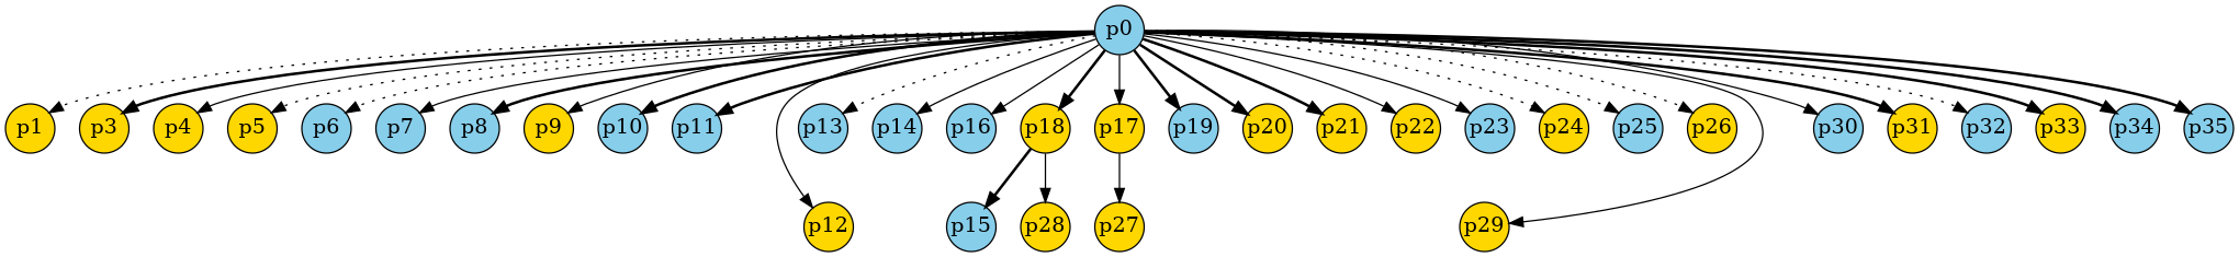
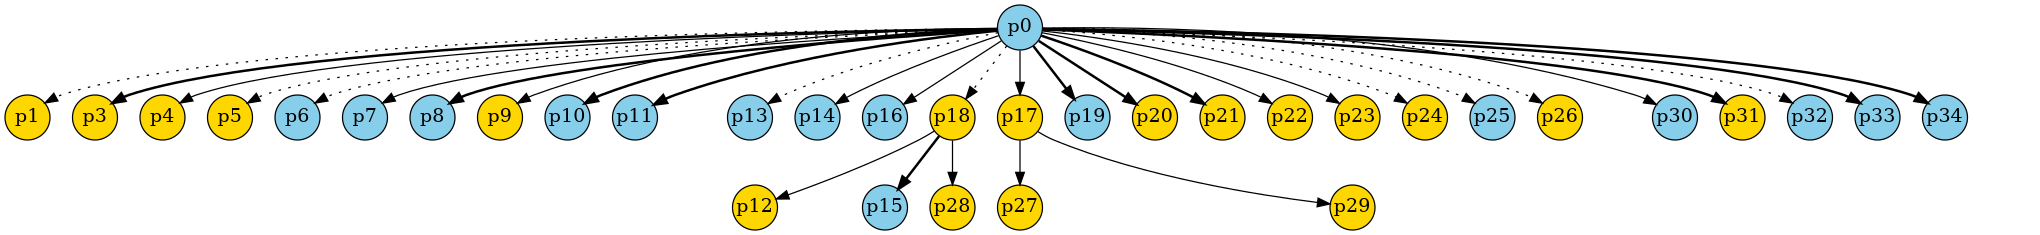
  digraph {
    node [fillcolor=skyblue fixedsize=true fontsize=15 style=filled]
    edge [style=bold]
    p0 [height=0.5 width=0.5]
    p1 [fillcolor=gold height=0.5 width=0.5]
    p3 [fillcolor=gold height=0.5 width=0.5]
    p4 [fillcolor=gold height=0.5 width=0.5]
    p5 [fillcolor=gold height=0.5 width=0.5]
    p6 [height=0.5 width=0.5]
    p7 [height=0.5 width=0.5]
    p8 [height=0.5 width=0.5]
    p9 [fillcolor=gold height=0.5 width=0.5]
    p10 [height=0.5 width=0.5]
    p11 [height=0.5 width=0.5]
    p12 [fillcolor=gold height=0.5 width=0.5]
    p13 [height=0.5 width=0.5]
    p14 [height=0.5 width=0.5]
    p16 [height=0.5 width=0.5]
    p17 [fillcolor=gold height=0.5 width=0.5]
    p18 [fillcolor=gold height=0.5 width=0.5]
    p19 [height=0.5 width=0.5]
    p20 [fillcolor=gold height=0.5 width=0.5]
    p21 [fillcolor=gold height=0.5 width=0.5]
    p22 [fillcolor=gold height=0.5 width=0.5]
-   p23 [height=0.5 width=0.5]
+   p23 [fillcolor=gold height=0.5 width=0.5]
    p24 [fillcolor=gold height=0.5 width=0.5]
    p25 [height=0.5 width=0.5]
    p26 [fillcolor=gold height=0.5 width=0.5]
    p29 [fillcolor=gold height=0.5 width=0.5]
    p30 [height=0.5 width=0.5]
    p31 [fillcolor=gold height=0.5 width=0.5]
    p32 [height=0.5 width=0.5]
-   p33 [fillcolor=gold height=0.5 width=0.5]
+   p33 [height=0.5 width=0.5]
    p34 [height=0.5 width=0.5]
-   p35 [height=0.5 width=0.5]
    p15 [height=0.5 width=0.5]
    p27 [fillcolor=gold height=0.5 width=0.5]
    p28 [fillcolor=gold height=0.5 width=0.5]
    p0 -> p1 [style=dotted]
    p0 -> p3
    p0 -> p4 [style=solid]
    p0 -> p5 [style=dotted]
    p0 -> p6 [style=dotted]
    p0 -> p7 [style=solid]
    p0 -> p8
    p0 -> p9 [style=solid]
    p0 -> p10
    p0 -> p11
-   p0 -> p12 [style=solid]
+   p18 -> p12 [style=solid]
    p0 -> p13 [style=dotted]
    p0 -> p14 [style=solid]
    p0 -> p16 [style=solid]
    p0 -> p17 [style=solid]
-   p0 -> p18
+   p0 -> p18 [style=dotted]
    p0 -> p19
    p0 -> p20
    p0 -> p21
    p0 -> p22 [style=solid]
    p0 -> p23 [style=solid]
    p0 -> p24 [style=dotted]
    p0 -> p25 [style=dotted]
    p0 -> p26 [style=dotted]
-   p0 -> p29 [style=solid]
+   p17 -> p29 [style=solid]
    p0 -> p30 [style=solid]
    p0 -> p31
    p0 -> p32 [style=dotted]
    p0 -> p33
    p0 -> p34
-   p0 -> p35
    p17 -> p27 [style=solid]
    p18 -> p15
    p18 -> p28 [style=solid]
  }
